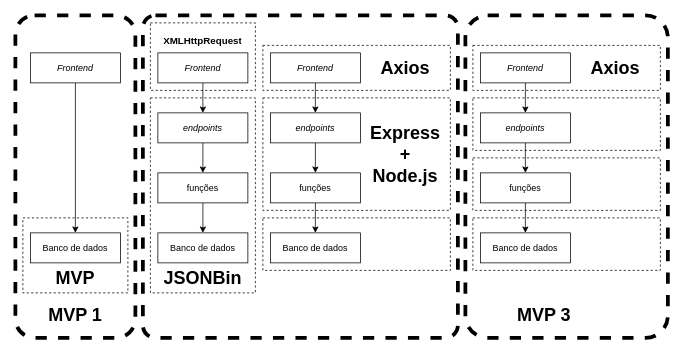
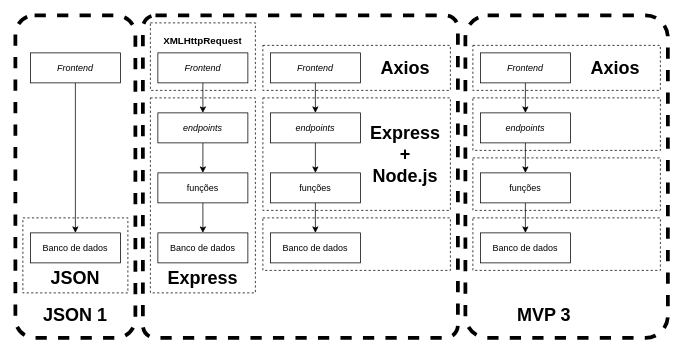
  <mxCell id="0" />
  <mxCell id="1" parent="0" />
  <mxCell id="2" value="" style="edgeStyle=orthogonalEdgeStyle;rounded=0;orthogonalLoop=1;jettySize=auto;html=1;" edge="1" parent="1" source="3" target="5"><mxGeometry relative="1" as="geometry"><mxPoint x="100" y="150" as="targetPoint" /></mxGeometry></mxCell>
  <mxCell id="3" value="&lt;i&gt;Frontend&lt;/i&gt;" style="rounded=0;whiteSpace=wrap;html=1;" vertex="1" parent="1"><mxGeometry x="40" y="70" width="120" height="40" as="geometry" /></mxCell>
  <mxCell id="4" value="" style="edgeStyle=orthogonalEdgeStyle;rounded=0;orthogonalLoop=1;jettySize=auto;html=1;" edge="1" parent="1"><mxGeometry relative="1" as="geometry"><mxPoint x="110" y="190" as="targetPoint" /></mxGeometry></mxCell>
  <mxCell id="5" value="Banco de dados" style="rounded=0;whiteSpace=wrap;html=1;" vertex="1" parent="1"><mxGeometry x="40" y="310" width="120" height="40" as="geometry" /></mxCell>
  <mxCell id="6" value="" style="edgeStyle=orthogonalEdgeStyle;rounded=0;orthogonalLoop=1;jettySize=auto;html=1;" edge="1" source="7" target="9" parent="1"><mxGeometry relative="1" as="geometry" /></mxCell>
  <mxCell id="7" value="&lt;i&gt;Frontend&lt;/i&gt;" style="rounded=0;whiteSpace=wrap;html=1;" vertex="1" parent="1"><mxGeometry x="210" y="70" width="120" height="40" as="geometry" /></mxCell>
  <mxCell id="8" value="" style="edgeStyle=orthogonalEdgeStyle;rounded=0;orthogonalLoop=1;jettySize=auto;html=1;" edge="1" source="9" target="11" parent="1"><mxGeometry relative="1" as="geometry" /></mxCell>
  <mxCell id="9" value="&lt;i&gt;endpoints&lt;/i&gt;" style="rounded=0;whiteSpace=wrap;html=1;" vertex="1" parent="1"><mxGeometry x="210" y="150" width="120" height="40" as="geometry" /></mxCell>
  <mxCell id="10" value="" style="edgeStyle=orthogonalEdgeStyle;rounded=0;orthogonalLoop=1;jettySize=auto;html=1;" edge="1" source="11" target="13" parent="1"><mxGeometry relative="1" as="geometry" /></mxCell>
  <mxCell id="11" value="funções" style="rounded=0;whiteSpace=wrap;html=1;" vertex="1" parent="1"><mxGeometry x="210" y="230" width="120" height="40" as="geometry" /></mxCell>
  <mxCell id="12" value="" style="rounded=0;whiteSpace=wrap;html=1;dashed=1;fillColor=none;" vertex="1" parent="1"><mxGeometry x="200" y="130" width="140" height="260" as="geometry" /></mxCell>
  <mxCell id="13" value="Banco de dados" style="rounded=0;whiteSpace=wrap;html=1;" vertex="1" parent="1"><mxGeometry x="210" y="310" width="120" height="40" as="geometry" /></mxCell>
- <mxCell id="14" value="&lt;h1&gt;JSONBin&lt;/h1&gt;" style="text;html=1;strokeColor=none;fillColor=none;spacing=5;spacingTop=-20;whiteSpace=wrap;overflow=hidden;rounded=0;dashed=1;align=center;" vertex="1" parent="1"><mxGeometry x="210" y="350" width="120" height="40" as="geometry" /></mxCell>
+ <mxCell id="14" value="&lt;h1&gt;Express&lt;/h1&gt;" style="text;html=1;strokeColor=none;fillColor=none;spacing=5;spacingTop=-20;whiteSpace=wrap;overflow=hidden;rounded=0;dashed=1;align=center;" vertex="1" parent="1"><mxGeometry x="210" y="350" width="120" height="40" as="geometry" /></mxCell>
  <mxCell id="15" value="" style="edgeStyle=orthogonalEdgeStyle;rounded=0;orthogonalLoop=1;jettySize=auto;html=1;" edge="1" source="16" target="18" parent="1"><mxGeometry relative="1" as="geometry" /></mxCell>
  <mxCell id="16" value="&lt;i&gt;Frontend&lt;/i&gt;" style="rounded=0;whiteSpace=wrap;html=1;" vertex="1" parent="1"><mxGeometry x="360" y="70" width="120" height="40" as="geometry" /></mxCell>
  <mxCell id="17" value="" style="edgeStyle=orthogonalEdgeStyle;rounded=0;orthogonalLoop=1;jettySize=auto;html=1;" edge="1" source="18" target="20" parent="1"><mxGeometry relative="1" as="geometry" /></mxCell>
  <mxCell id="18" value="&lt;i&gt;endpoints&lt;/i&gt;" style="rounded=0;whiteSpace=wrap;html=1;" vertex="1" parent="1"><mxGeometry x="360" y="150" width="120" height="40" as="geometry" /></mxCell>
  <mxCell id="19" value="" style="edgeStyle=orthogonalEdgeStyle;rounded=0;orthogonalLoop=1;jettySize=auto;html=1;" edge="1" source="20" target="21" parent="1"><mxGeometry relative="1" as="geometry" /></mxCell>
  <mxCell id="20" value="funções" style="rounded=0;whiteSpace=wrap;html=1;" vertex="1" parent="1"><mxGeometry x="360" y="230" width="120" height="40" as="geometry" /></mxCell>
  <mxCell id="21" value="Banco de dados" style="rounded=0;whiteSpace=wrap;html=1;" vertex="1" parent="1"><mxGeometry x="360" y="310" width="120" height="40" as="geometry" /></mxCell>
  <mxCell id="22" value="" style="rounded=0;whiteSpace=wrap;html=1;dashed=1;fillColor=none;" vertex="1" parent="1"><mxGeometry x="350" y="290" width="250" height="70" as="geometry" /></mxCell>
  <mxCell id="23" value="" style="group" vertex="1" connectable="0" parent="1"><mxGeometry x="200" y="30" width="140" height="90" as="geometry" /></mxCell>
  <mxCell id="24" value="" style="rounded=0;whiteSpace=wrap;html=1;dashed=1;fillColor=none;" vertex="1" parent="23"><mxGeometry width="140" height="90" as="geometry" /></mxCell>
  <mxCell id="25" value="&lt;h1&gt;&lt;font style=&quot;font-size: 13px&quot;&gt;XMLHttpRequest&lt;/font&gt;&lt;/h1&gt;" style="text;html=1;strokeColor=none;fillColor=none;spacing=5;spacingTop=-20;whiteSpace=wrap;overflow=hidden;rounded=0;dashed=1;align=center;" vertex="1" parent="23"><mxGeometry x="10" width="120" height="40" as="geometry" /></mxCell>
  <mxCell id="26" value="" style="rounded=0;whiteSpace=wrap;html=1;dashed=1;fillColor=none;" vertex="1" parent="1"><mxGeometry x="350" y="130" width="250" height="150" as="geometry" /></mxCell>
  <mxCell id="27" value="&lt;h1&gt;Express&lt;br&gt;+&lt;br&gt;Node.js&lt;/h1&gt;" style="text;html=1;strokeColor=none;fillColor=none;spacing=5;spacingTop=-20;whiteSpace=wrap;overflow=hidden;rounded=0;dashed=1;align=center;verticalAlign=bottom;" vertex="1" parent="1"><mxGeometry x="480" y="150" width="120" height="120" as="geometry" /></mxCell>
  <mxCell id="28" value="" style="edgeStyle=orthogonalEdgeStyle;rounded=0;orthogonalLoop=1;jettySize=auto;html=1;" edge="1" source="29" target="31" parent="1"><mxGeometry relative="1" as="geometry" /></mxCell>
  <mxCell id="29" value="&lt;i&gt;Frontend&lt;/i&gt;" style="rounded=0;whiteSpace=wrap;html=1;" vertex="1" parent="1"><mxGeometry x="640" y="70" width="120" height="40" as="geometry" /></mxCell>
  <mxCell id="30" value="" style="edgeStyle=orthogonalEdgeStyle;rounded=0;orthogonalLoop=1;jettySize=auto;html=1;" edge="1" source="31" target="33" parent="1"><mxGeometry relative="1" as="geometry" /></mxCell>
  <mxCell id="31" value="&lt;i&gt;endpoints&lt;/i&gt;" style="rounded=0;whiteSpace=wrap;html=1;" vertex="1" parent="1"><mxGeometry x="640" y="150" width="120" height="40" as="geometry" /></mxCell>
  <mxCell id="32" value="" style="edgeStyle=orthogonalEdgeStyle;rounded=0;orthogonalLoop=1;jettySize=auto;html=1;" edge="1" source="33" target="34" parent="1"><mxGeometry relative="1" as="geometry" /></mxCell>
  <mxCell id="33" value="funções" style="rounded=0;whiteSpace=wrap;html=1;" vertex="1" parent="1"><mxGeometry x="640" y="230" width="120" height="40" as="geometry" /></mxCell>
  <mxCell id="34" value="Banco de dados" style="rounded=0;whiteSpace=wrap;html=1;" vertex="1" parent="1"><mxGeometry x="640" y="310" width="120" height="40" as="geometry" /></mxCell>
  <mxCell id="35" value="" style="rounded=0;whiteSpace=wrap;html=1;dashed=1;fillColor=none;" vertex="1" parent="1"><mxGeometry x="630" y="290" width="250" height="70" as="geometry" /></mxCell>
  <mxCell id="36" value="" style="rounded=0;whiteSpace=wrap;html=1;dashed=1;fillColor=none;" vertex="1" parent="1"><mxGeometry x="630" y="130" width="250" height="70" as="geometry" /></mxCell>
  <mxCell id="37" value="" style="rounded=0;whiteSpace=wrap;html=1;dashed=1;fillColor=none;" vertex="1" parent="1"><mxGeometry x="630" y="210" width="250" height="70" as="geometry" /></mxCell>
  <mxCell id="38" value="" style="rounded=0;whiteSpace=wrap;html=1;dashed=1;fillColor=none;" vertex="1" parent="1"><mxGeometry x="350" y="60" width="250" height="60" as="geometry" /></mxCell>
  <mxCell id="39" value="&lt;h1&gt;Axios&lt;/h1&gt;" style="text;html=1;strokeColor=none;fillColor=none;spacing=5;spacingTop=-20;whiteSpace=wrap;overflow=hidden;rounded=0;dashed=1;align=center;" vertex="1" parent="1"><mxGeometry x="480" y="70" width="120" height="40" as="geometry" /></mxCell>
  <mxCell id="40" value="&lt;h1&gt;Axios&lt;/h1&gt;" style="text;html=1;strokeColor=none;fillColor=none;spacing=5;spacingTop=-20;whiteSpace=wrap;overflow=hidden;rounded=0;dashed=1;align=center;" vertex="1" parent="1"><mxGeometry x="760" y="70" width="120" height="40" as="geometry" /></mxCell>
  <mxCell id="41" value="" style="rounded=0;whiteSpace=wrap;html=1;dashed=1;fillColor=none;" vertex="1" parent="1"><mxGeometry x="630" y="60" width="250" height="60" as="geometry" /></mxCell>
  <mxCell id="42" value="" style="rounded=0;whiteSpace=wrap;html=1;dashed=1;fillColor=none;" vertex="1" parent="1"><mxGeometry x="30" y="290" width="140" height="100" as="geometry" /></mxCell>
  <mxCell id="43" value="" style="rounded=1;whiteSpace=wrap;html=1;dashed=1;fillColor=none;strokeWidth=5;arcSize=4;" vertex="1" parent="1"><mxGeometry x="190" y="20" width="420" height="430" as="geometry" /></mxCell>
- <mxCell id="44" value="&lt;h1&gt;MVP&lt;/h1&gt;" style="text;html=1;strokeColor=none;fillColor=none;spacing=5;spacingTop=-20;whiteSpace=wrap;overflow=hidden;rounded=0;dashed=1;align=center;" vertex="1" parent="1"><mxGeometry x="40" y="350" width="120" height="40" as="geometry" /></mxCell>
+ <mxCell id="44" value="&lt;h1&gt;JSON&lt;/h1&gt;" style="text;html=1;strokeColor=none;fillColor=none;spacing=5;spacingTop=-20;whiteSpace=wrap;overflow=hidden;rounded=0;dashed=1;align=center;" vertex="1" parent="1"><mxGeometry x="40" y="350" width="120" height="40" as="geometry" /></mxCell>
  <mxCell id="45" value="" style="rounded=1;whiteSpace=wrap;html=1;dashed=1;fillColor=none;strokeWidth=5;arcSize=16;" vertex="1" parent="1"><mxGeometry x="20" y="20" width="160" height="430" as="geometry" /></mxCell>
- <mxCell id="46" value="&lt;h1&gt;MVP 1&lt;/h1&gt;" style="text;html=1;strokeColor=none;fillColor=none;spacing=5;spacingTop=-20;whiteSpace=wrap;overflow=hidden;rounded=0;dashed=1;align=center;" vertex="1" parent="1"><mxGeometry x="40" y="400" width="120" height="40" as="geometry" /></mxCell>
+ <mxCell id="46" value="&lt;h1&gt;JSON 1&lt;/h1&gt;" style="text;html=1;strokeColor=none;fillColor=none;spacing=5;spacingTop=-20;whiteSpace=wrap;overflow=hidden;rounded=0;dashed=1;align=center;" vertex="1" parent="1"><mxGeometry x="40" y="400" width="120" height="40" as="geometry" /></mxCell>
  <mxCell id="47" value="" style="rounded=1;whiteSpace=wrap;html=1;dashed=1;fillColor=none;strokeWidth=5;perimeterSpacing=0;glass=0;shadow=0;sketch=0;arcSize=11;" vertex="1" parent="1"><mxGeometry x="620" y="20" width="270" height="430" as="geometry" /></mxCell>
  <mxCell id="48" value="&lt;h1&gt;MVP 3&lt;/h1&gt;" style="text;html=1;strokeColor=none;fillColor=none;spacing=5;spacingTop=-20;whiteSpace=wrap;overflow=hidden;rounded=0;dashed=1;align=center;" vertex="1" parent="1"><mxGeometry x="665" y="400" width="120" height="40" as="geometry" /></mxCell>
